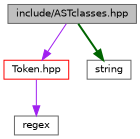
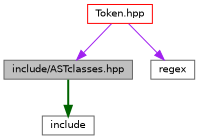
  digraph {
    node [color=gray40 fontname=Helvetica fontsize=10 shape=record]
    edge [color=purple fontname=Helvetica fontsize=10 labelfontname=Helvetica labelfontsize=10 style=solid]
    n1 [fillcolor=grey75 fontcolor=black height=0.2 label="include/ASTclasses.hpp" style=filled width=0.4]
    n2 [color=red height=0.2 label="Token.hpp" width=0.4]
-   n3 [height=0.2 label=string width=0.4]
+   n3 [height=0.2 label=include width=0.4]
    n4 [height=0.2 label=regex width=0.4]
-   n1 -> n2
+   n2 -> n1
    n1 -> n3 [color=darkgreen style=bold]
    n2 -> n4
  }
